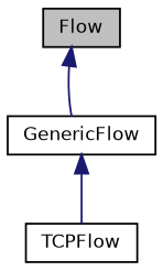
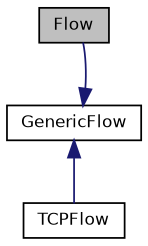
  digraph {
    node [color=black fillcolor=white fontname=Helvetica fontsize=10 shape=record style=filled]
    edge [color=midnightblue dir=back fontname=Helvetica fontsize=10 labelfontname=Helvetica labelfontsize=10 style=solid]
    n1 [fillcolor=grey75 fontcolor=black height=0.2 label=Flow width=0.4]
    n2 [height=0.2 label=GenericFlow width=0.4]
    n3 [height=0.2 label=TCPFlow width=0.4]
-   n1 -> n2
+   n2 -> n1
    n2 -> n3
  }
